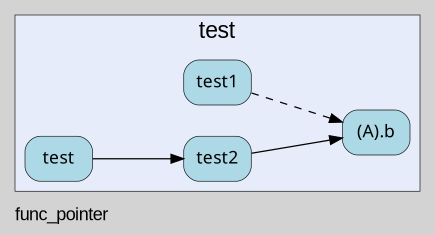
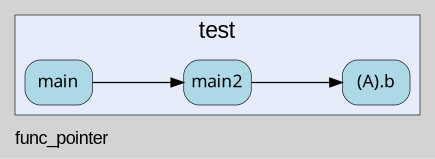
  digraph {
    bgcolor=lightgray
    fontname=Arial
    fontsize=14
    label=func_pointer
    labeljust=l
    nodesep=0.35
    penwidth=0.5
    rankdir=LR
    style=solid
    node [fillcolor=lightblue fontname=Verdana margin="0.05,0.0" penwidth=0.5 shape=box style="filled,rounded"]
    edge [minlen=2]
-   n1 [label=test1]
    n2 [label="(A).b"]
-   n3 [label=test]
-   n4 [label=test2]
+   n3 [label=main]
+   n4 [label=main2]
    subgraph cluster_1 {
      bgcolor="#e6ecfa"
      fontsize=18
      label=test
      labeljust=c
      labelloc=t
-     n1
      n2
      n3
      n4
    }
-   n1 -> n2 [style=dashed]
    n3 -> n4
    n4 -> n2
  }
